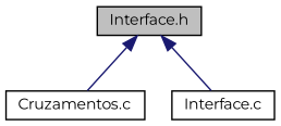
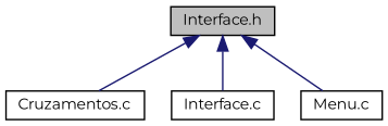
  digraph {
    fontname=Montserrat
    node [color=black fillcolor=white fontname=Montserrat fontsize=10 shape=record style=filled]
    edge [color=midnightblue dir=back fontname=Montserrat fontsize=10 labelfontname=Helvetica labelfontsize=10 style=solid]
    n1 [fillcolor=grey75 fontcolor=black height=0.2 label="Interface.h" width=0.4]
    n2 [height=0.2 label="Cruzamentos.c" width=0.4]
    n3 [height=0.2 label="Interface.c" width=0.4]
+   n4 [height=0.2 label="Menu.c" width=0.4]
    n1 -> n2
    n1 -> n3
+   n1 -> n4
  }
